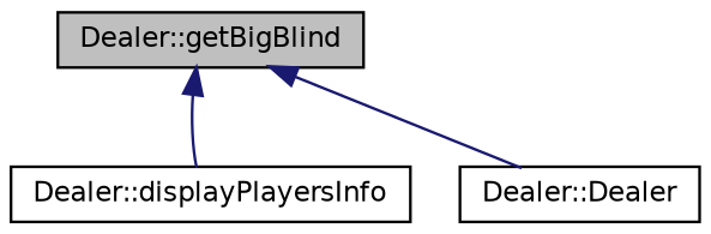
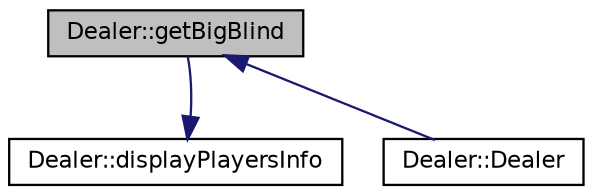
  digraph {
    rankdir=TB
    node [color=black fillcolor=white fontname=Helvetica fontsize=10 shape=record style=filled]
    edge [color=midnightblue dir=back fontname=Helvetica fontsize=10 labelfontname=Helvetica labelfontsize=10 style=solid]
    n1 [fillcolor=grey75 fontcolor=black height=0.2 label="Dealer::getBigBlind" width=0.4]
    n2 [height=0.2 label="Dealer::displayPlayersInfo" width=0.4]
    n3 [height=0.2 label="Dealer::Dealer" width=0.4]
-   n1 -> n2
+   n2 -> n1
    n1 -> n3
  }
